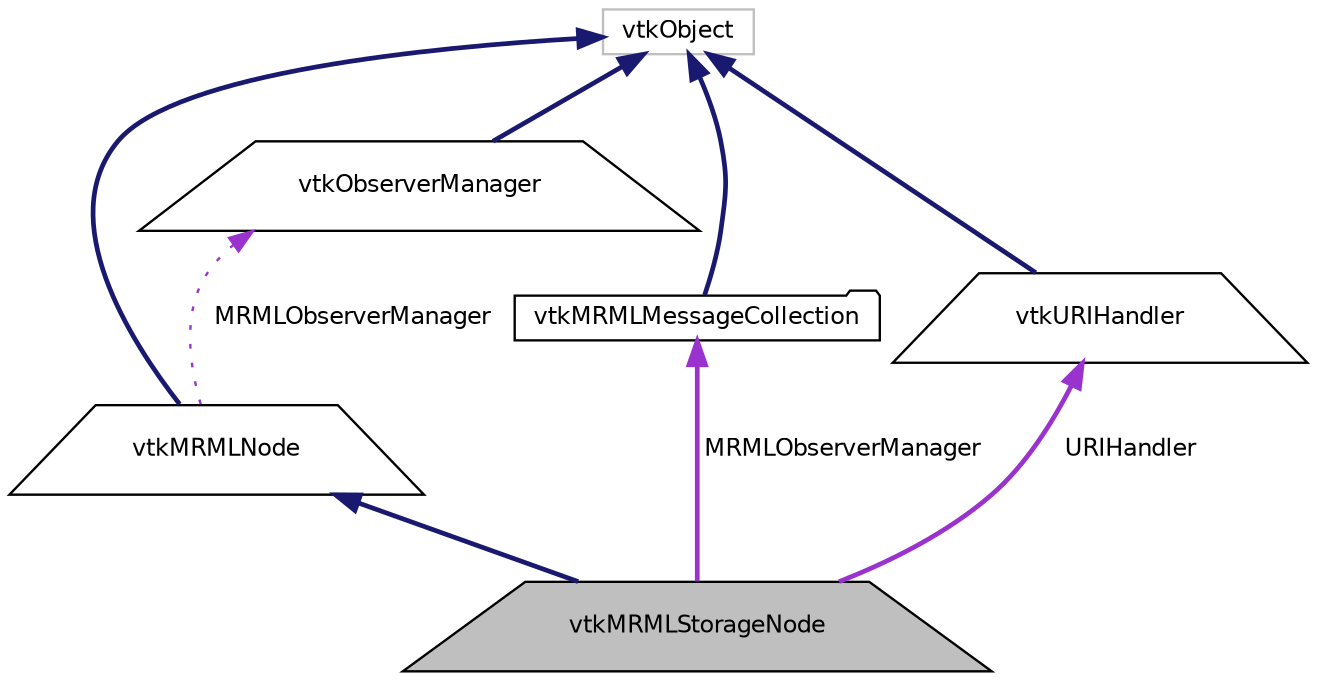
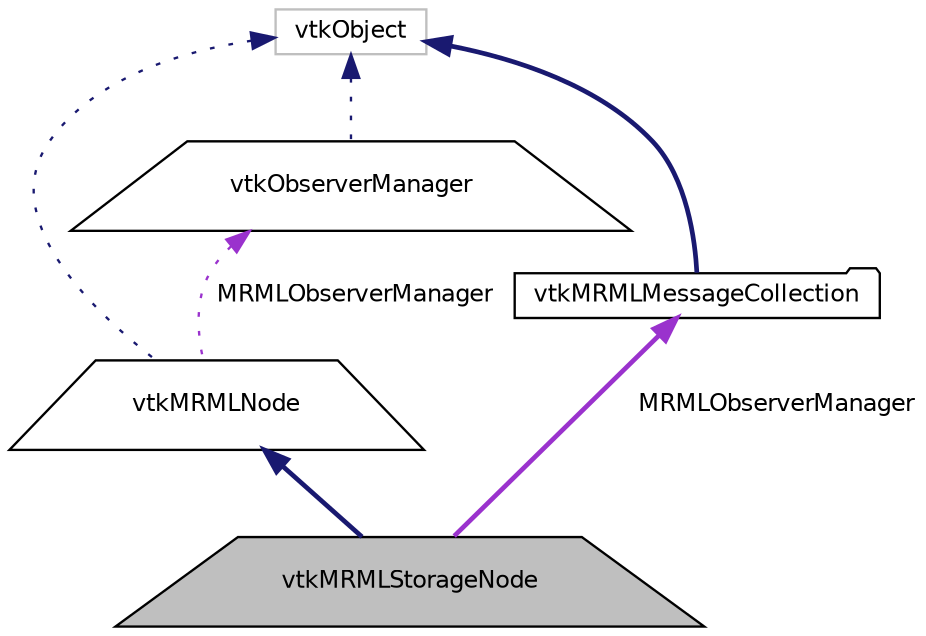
  digraph {
    node [color=black fontname=Helvetica fontsize=10 shape=trapezium]
    edge [color=midnightblue dir=back fontname=Helvetica fontsize=10 labelfontname=Helvetica labelfontsize=10 style=bold]
    n1 [fillcolor=grey75 fontcolor=black height=0.2 label=vtkMRMLStorageNode style=filled width=0.4]
    n2 [height=0.2 label=vtkMRMLNode width=0.4]
    n3 [color=grey75 height=0.2 label=vtkObject shape=box width=0.4]
    n4 [height=0.2 label=vtkObserverManager width=0.4]
    n5 [height=0.2 label=vtkMRMLMessageCollection shape=folder width=0.4]
-   n6 [height=0.2 label=vtkURIHandler width=0.4]
    n2 -> n1
-   n3 -> n2
-   n3 -> n4
+   n3 -> n2 [style=dotted]
+   n3 -> n4 [style=dotted]
    n3 -> n5
-   n3 -> n6
    n4 -> n2 [color=darkorchid3 label=" MRMLObserverManager" style=dotted]
    n5 -> n1 [color=darkorchid3 label=" MRMLObserverManager"]
-   n6 -> n1 [color=darkorchid3 label=" URIHandler"]
  }
